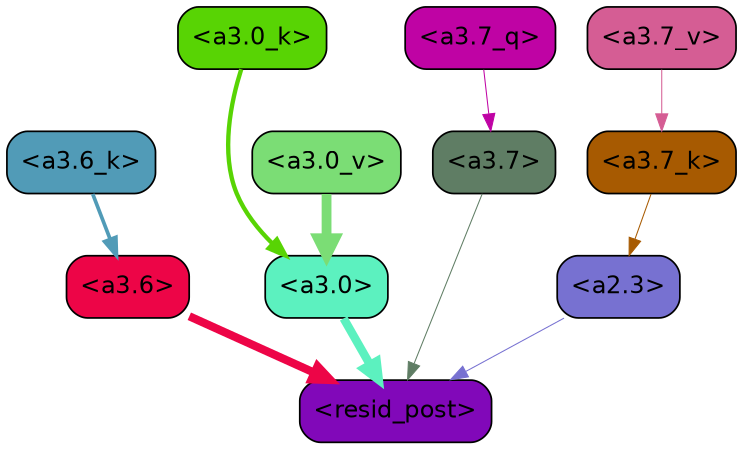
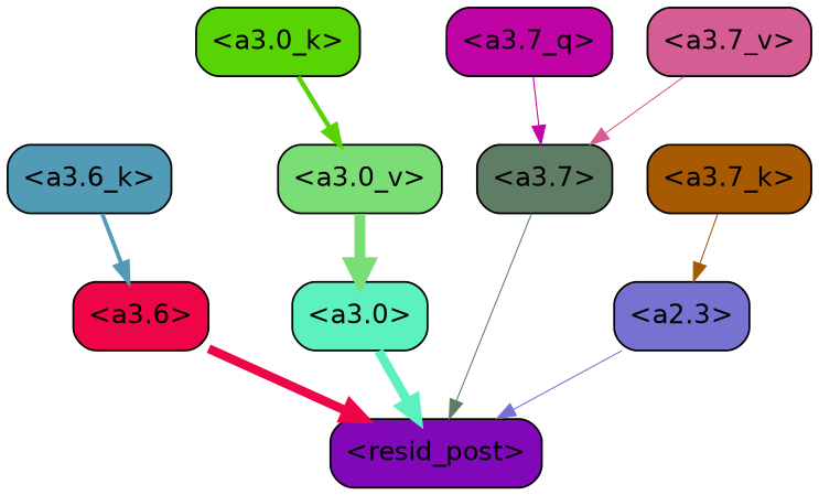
  strict digraph {
    splines=true
    node [color=black fontname=Helvetica shape=box style="filled, rounded"]
    edge [penwidth=0.6]
    "<a3.7>" [fillcolor="#5f7d64"]
    "<resid_post>" [fillcolor="#8108b9"]
    "<a3.6>" [fillcolor="#ed0547"]
    "<a3.0>" [fillcolor="#5cf1bf"]
    "<a2.3>" [fillcolor="#7771d1"]
    "<a3.7_q>" [fillcolor="#bf03a4"]
    "<a3.7_k>" [fillcolor="#a75a01"]
    "<a3.6_k>" [fillcolor="#519bb7"]
    "<a3.0_k>" [fillcolor="#58d404"]
    "<a3.7_v>" [fillcolor="#d55d94"]
    "<a3.0_v>" [fillcolor="#7bdd75"]
    "<a3.7>" -> "<resid_post>" [color="#5f7d64"]
    "<a3.6>" -> "<resid_post>" [color="#ed0547" penwidth=4.751592040061951]
    "<a3.0>" -> "<resid_post>" [color="#5cf1bf" penwidth=4.904066681861877]
    "<a2.3>" -> "<resid_post>" [color="#7771d1"]
    "<a3.7_q>" -> "<a3.7>" [color="#bf03a4"]
    "<a3.7_k>" -> "<a2.3>" [color="#a75a01"]
    "<a3.6_k>" -> "<a3.6>" [color="#519bb7" penwidth=2.13908451795578]
-   "<a3.0_k>" -> "<a3.0>" [color="#58d404" penwidth=2.520303964614868]
-   "<a3.7_v>" -> "<a3.7_k>" [color="#d55d94"]
+   "<a3.0_k>" -> "<a3.0_v>" [color="#58d404" penwidth=2.520303964614868]
+   "<a3.7_v>" -> "<a3.7>" [color="#d55d94"]
    "<a3.0_v>" -> "<a3.0>" [color="#7bdd75" penwidth=5.680712580680847]
  }
